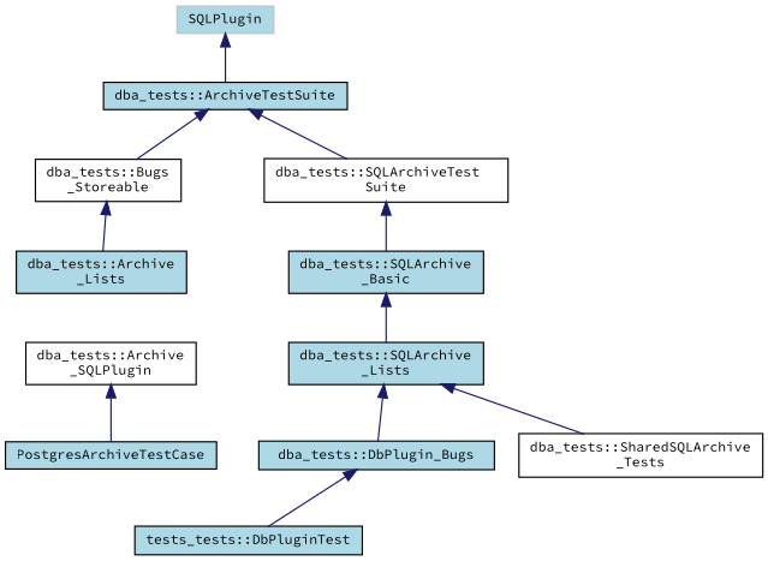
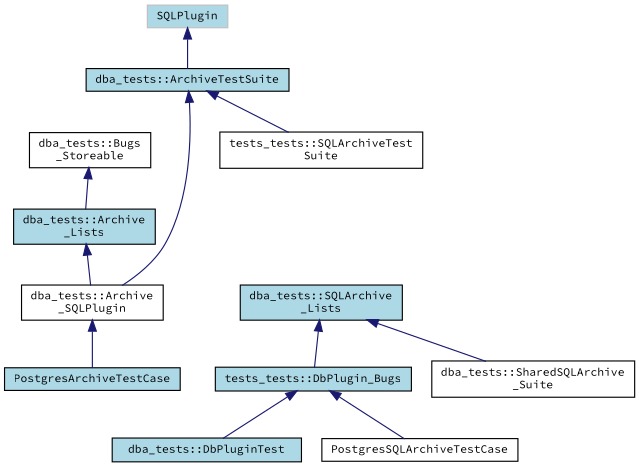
  digraph {
    fontname="Source Code Pro"
    node [color=black fillcolor=lightblue fontname="Source Code Pro" fontsize=10 shape=record style=filled]
    edge [color=midnightblue dir=back fontname="Source Code Pro" fontsize=10 labelfontname=Helvetica labelfontsize=10 style=solid]
    n1 [fontcolor=black height=0.2 label="dba_tests::ArchiveTestSuite" width=0.4]
    n2 [fillcolor=white height=0.2 label="dba_tests::Bugs\l_Storeable" width=0.4]
-   n3 [fillcolor=white height=0.2 label="dba_tests::SQLArchiveTest\lSuite" width=0.4]
+   n3 [fillcolor=white height=0.2 label="tests_tests::SQLArchiveTest\lSuite" width=0.4]
    n4 [height=0.2 label="dba_tests::Archive\l_Lists" width=0.4]
-   n5 [height=0.2 label="dba_tests::SQLArchive\l_Basic" width=0.4]
    n6 [color=grey75 height=0.2 label=SQLPlugin width=0.4]
    n7 [fillcolor=white height=0.2 label="dba_tests::Archive\l_SQLPlugin" width=0.4]
    n8 [height=0.2 label=PostgresArchiveTestCase width=0.4]
    n9 [height=0.2 label="dba_tests::SQLArchive\l_Lists" width=0.4]
-   n10 [fillcolor=white height=0.2 label="dba_tests::SharedSQLArchive\l_Tests" width=0.4]
-   n11 [height=0.2 label="dba_tests::DbPlugin_Bugs" width=0.4]
-   n12 [height=0.2 label="tests_tests::DbPluginTest" width=0.4]
-   n1 -> n2
+   n10 [fillcolor=white height=0.2 label="dba_tests::SharedSQLArchive\l_Suite" width=0.4]
+   n11 [height=0.2 label="tests_tests::DbPlugin_Bugs" width=0.4]
+   n12 [height=0.2 label="dba_tests::DbPluginTest" width=0.4]
+   n13 [fillcolor=white height=0.2 label=PostgresSQLArchiveTestCase width=0.4]
+   n1 -> n7
    n1 -> n3
    n2 -> n4
-   n3 -> n5
-   n5 -> n9
+   n4 -> n7
    n6 -> n1
    n7 -> n8
    n9 -> n10
    n9 -> n11
    n11 -> n12
+   n11 -> n13
  }
